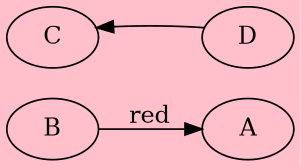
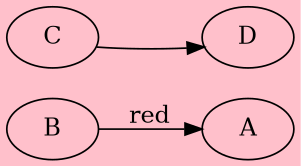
  digraph {
    bgcolor=pink
    font=roboto
    fontname="DejaVu Serif"
    rankdir=LR
    node [fontname="DejaVu Serif"]
    edge [fontname="DejaVu Serif"]
    B
    A
    C
    D
    B -> A [label=red]
-   D -> C
+   C -> D
  }
